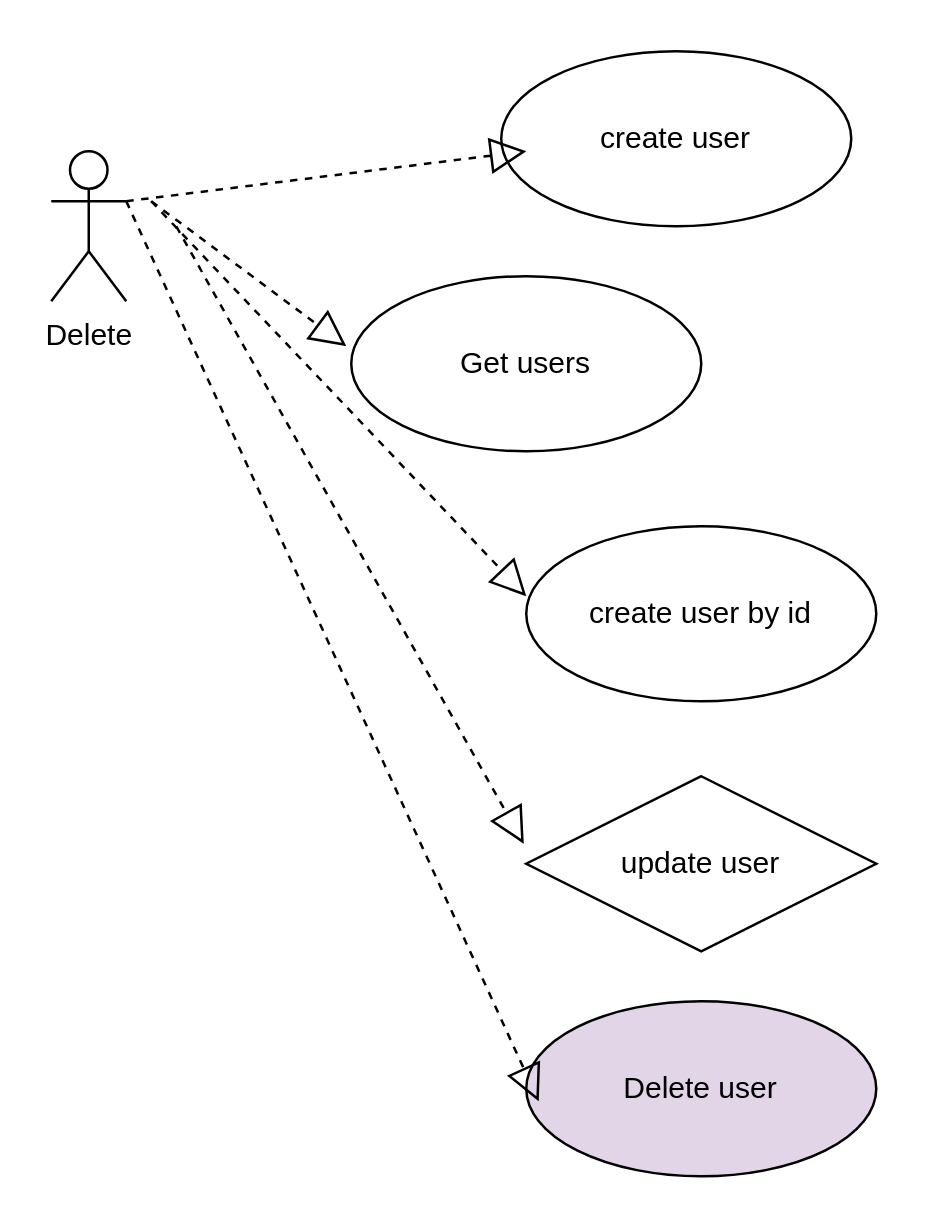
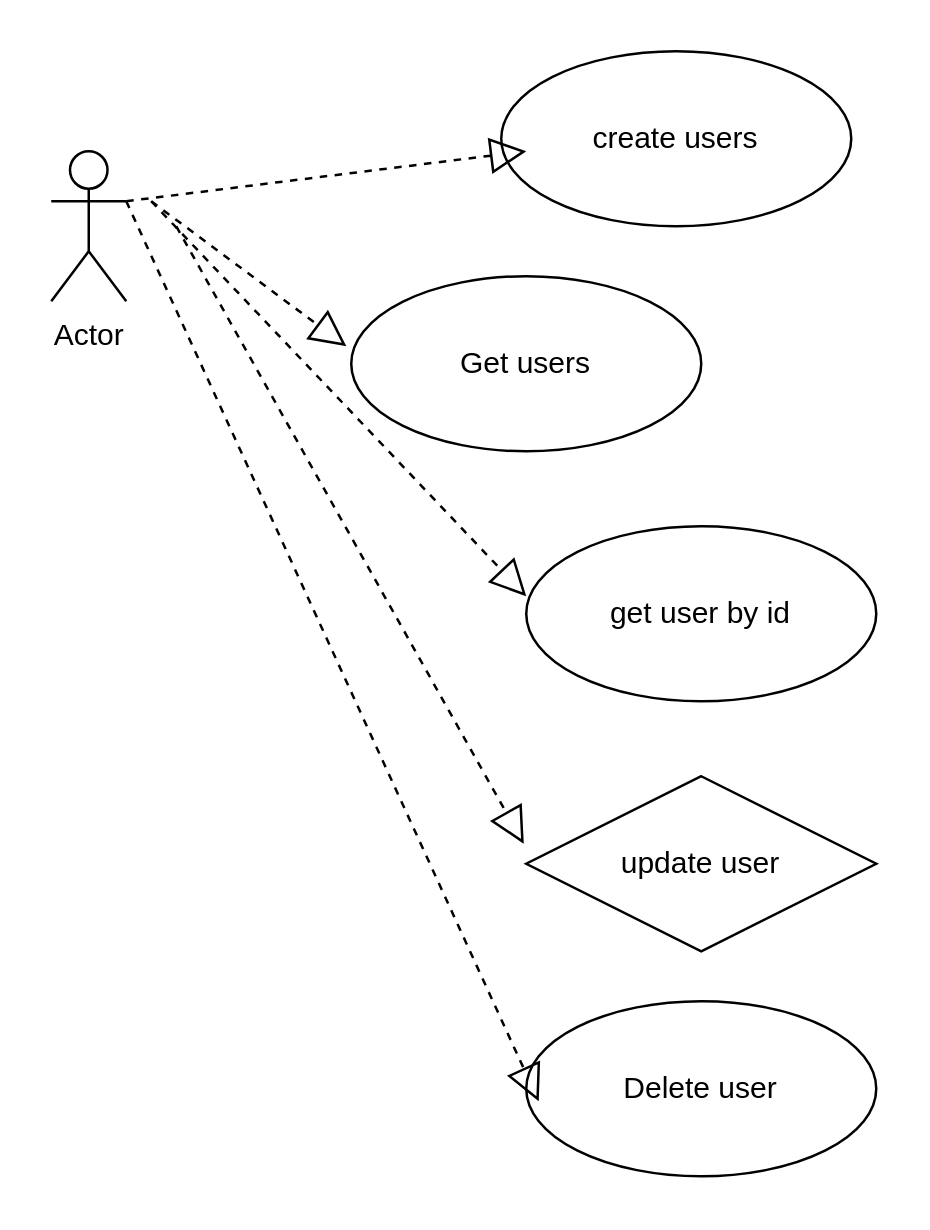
  <mxCell id="0" />
  <mxCell id="1" parent="0" />
- <mxCell id="2" value="Delete" style="shape=umlActor;verticalLabelPosition=bottom;verticalAlign=top;html=1;" parent="1" vertex="1"><mxGeometry x="20" y="60" width="30" height="60" as="geometry" /></mxCell>
- <mxCell id="3" value="create user" style="ellipse;whiteSpace=wrap;html=1;" parent="1" vertex="1"><mxGeometry x="200" y="20" width="140" height="70" as="geometry" /></mxCell>
+ <mxCell id="2" value="Actor" style="shape=umlActor;verticalLabelPosition=bottom;verticalAlign=top;html=1;" parent="1" vertex="1"><mxGeometry x="20" y="60" width="30" height="60" as="geometry" /></mxCell>
+ <mxCell id="3" value="create users" style="ellipse;whiteSpace=wrap;html=1;" parent="1" vertex="1"><mxGeometry x="200" y="20" width="140" height="70" as="geometry" /></mxCell>
  <mxCell id="4" value="" style="endArrow=block;dashed=1;endFill=0;endSize=12;html=1;rounded=0;exitX=1;exitY=0.333;exitDx=0;exitDy=0;exitPerimeter=0;" parent="1" source="2" edge="1"><mxGeometry width="160" relative="1" as="geometry"><mxPoint x="50" y="60" as="sourcePoint" /><mxPoint x="210" y="60" as="targetPoint" /></mxGeometry></mxCell>
  <mxCell id="5" value="Get users" style="ellipse;whiteSpace=wrap;html=1;" parent="1" vertex="1"><mxGeometry x="140" y="110" width="140" height="70" as="geometry" /></mxCell>
- <mxCell id="6" value="create user by id" style="ellipse;whiteSpace=wrap;html=1;" parent="1" vertex="1"><mxGeometry x="210" y="210" width="140" height="70" as="geometry" /></mxCell>
+ <mxCell id="6" value="get user by id" style="ellipse;whiteSpace=wrap;html=1;" parent="1" vertex="1"><mxGeometry x="210" y="210" width="140" height="70" as="geometry" /></mxCell>
  <mxCell id="7" value="update user" style="rhombus;whiteSpace=wrap;html=1;" parent="1" vertex="1"><mxGeometry x="210" y="310" width="140" height="70" as="geometry" /></mxCell>
- <mxCell id="8" value="Delete user" style="ellipse;whiteSpace=wrap;html=1;fillColor=#e1d5e7;" parent="1" vertex="1"><mxGeometry x="210" y="400" width="140" height="70" as="geometry" /></mxCell>
+ <mxCell id="8" value="Delete user" style="ellipse;whiteSpace=wrap;html=1;" parent="1" vertex="1"><mxGeometry x="210" y="400" width="140" height="70" as="geometry" /></mxCell>
  <mxCell id="9" value="" style="endArrow=block;dashed=1;endFill=0;endSize=12;html=1;rounded=0;entryX=-0.014;entryY=0.4;entryDx=0;entryDy=0;entryPerimeter=0;" parent="1" target="5" edge="1"><mxGeometry width="160" relative="1" as="geometry"><mxPoint x="60" y="80" as="sourcePoint" /><mxPoint x="220" y="80" as="targetPoint" /></mxGeometry></mxCell>
  <mxCell id="10" value="" style="endArrow=block;dashed=1;endFill=0;endSize=12;html=1;rounded=0;entryX=-0.014;entryY=0.4;entryDx=0;entryDy=0;entryPerimeter=0;" parent="1" edge="1"><mxGeometry width="160" relative="1" as="geometry"><mxPoint x="60" y="80" as="sourcePoint" /><mxPoint x="210" y="238" as="targetPoint" /></mxGeometry></mxCell>
  <mxCell id="11" value="" style="endArrow=block;dashed=1;endFill=0;endSize=12;html=1;rounded=0;entryX=-0.007;entryY=0.386;entryDx=0;entryDy=0;entryPerimeter=0;" parent="1" target="7" edge="1"><mxGeometry width="160" relative="1" as="geometry"><mxPoint x="70" y="90" as="sourcePoint" /><mxPoint x="220" y="248" as="targetPoint" /></mxGeometry></mxCell>
  <mxCell id="12" value="" style="endArrow=block;dashed=1;endFill=0;endSize=12;html=1;rounded=0;entryX=-0.007;entryY=0.386;entryDx=0;entryDy=0;entryPerimeter=0;" parent="1" edge="1"><mxGeometry width="160" relative="1" as="geometry"><mxPoint x="50" y="80" as="sourcePoint" /><mxPoint x="215" y="440" as="targetPoint" /></mxGeometry></mxCell>
